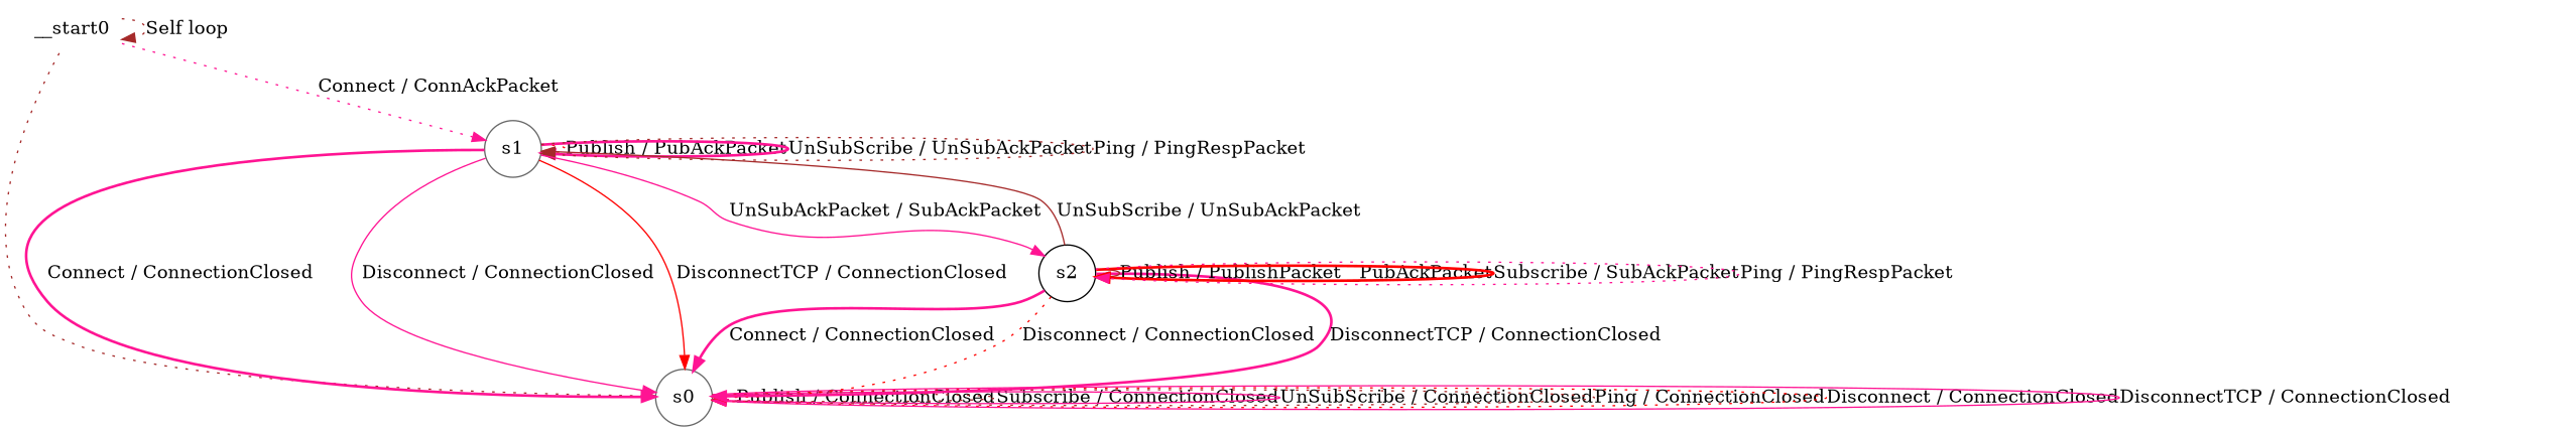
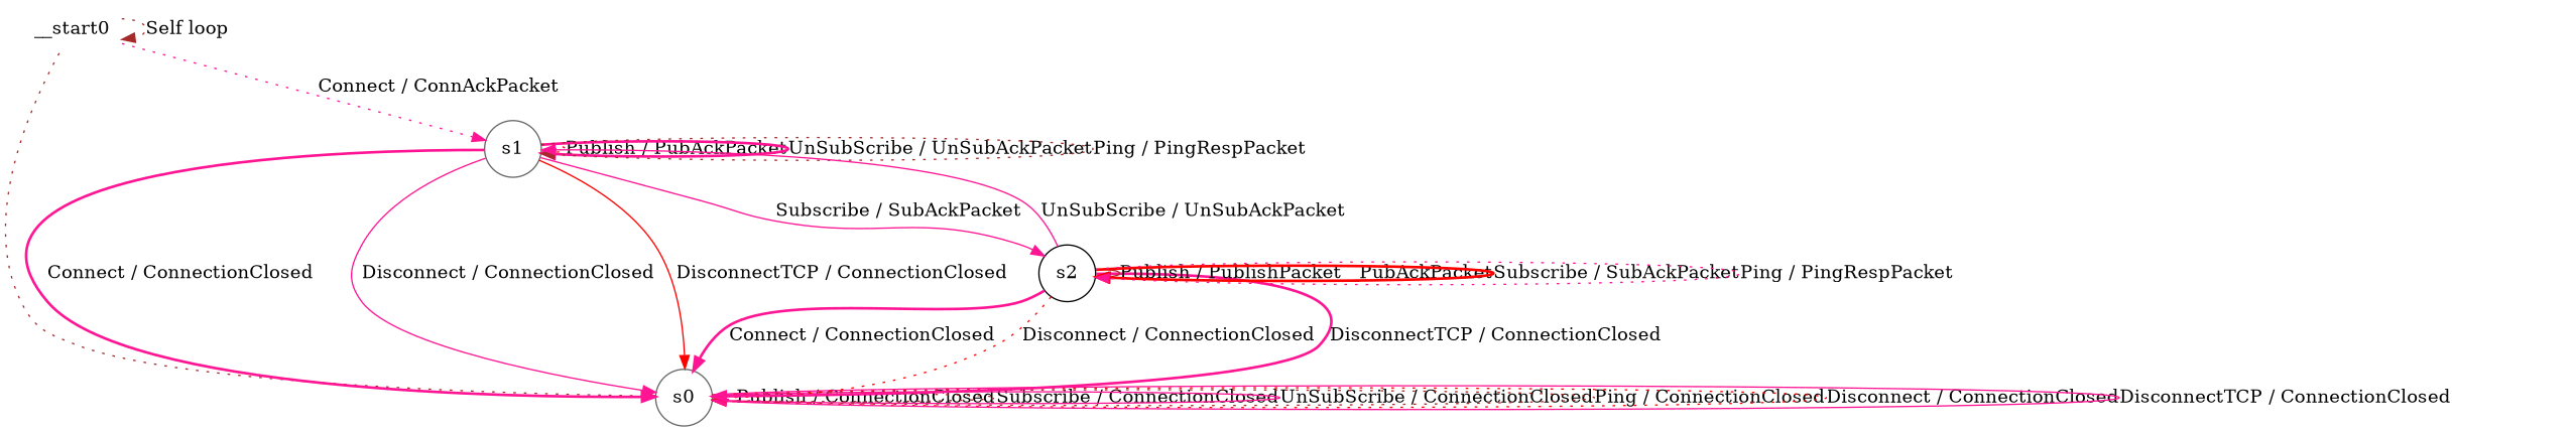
  digraph {
    node [color=gray40 shape=circle]
    edge [color=deeppink style=dotted]
    __start0 [color=brown shape=none]
    n2 [label=s0]
    n3 [label=s1]
    n4 [color=black label=s2]
    __start0 -> __start0 [color=brown label="Self loop"]
    __start0 -> n2 [color=brown]
    __start0 -> n3 [label="Connect / ConnAckPacket"]
    n2 -> n2 [label="Publish / ConnectionClosed"]
    n2 -> n2 [color=brown label="Subscribe / ConnectionClosed"]
    n2 -> n2 [label="UnSubScribe / ConnectionClosed" style=solid]
    n2 -> n2 [color=brown label="Ping / ConnectionClosed"]
    n2 -> n2 [color=red label="Disconnect / ConnectionClosed"]
    n2 -> n2 [label="DisconnectTCP / ConnectionClosed" style=solid]
    n3 -> n2 [label="Connect / ConnectionClosed" style=bold]
    n3 -> n2 [label="Disconnect / ConnectionClosed" style=solid]
    n3 -> n2 [color=red label="DisconnectTCP / ConnectionClosed" style=solid]
    n3 -> n3 [color=red label="Publish / PubAckPacket"]
    n3 -> n3 [label="UnSubScribe / UnSubAckPacket" style=bold]
    n3 -> n3 [color=brown label="Ping / PingRespPacket"]
-   n3 -> n4 [label="UnSubAckPacket / SubAckPacket" style=solid]
+   n3 -> n4 [label="Subscribe / SubAckPacket" style=solid]
    n4 -> n2 [label="Connect / ConnectionClosed" style=bold]
    n4 -> n2 [color=red label="Disconnect / ConnectionClosed"]
    n4 -> n2 [label="DisconnectTCP / ConnectionClosed" style=bold]
-   n4 -> n3 [color=brown label="UnSubScribe / UnSubAckPacket" style=solid]
+   n4 -> n3 [label="UnSubScribe / UnSubAckPacket" style=solid]
    n4 -> n4 [color=brown label="Publish / PublishPacket__PubAckPacket" style=solid]
    n4 -> n4 [color=red label="Subscribe / SubAckPacket" style=bold]
    n4 -> n4 [label="Ping / PingRespPacket"]
  }
